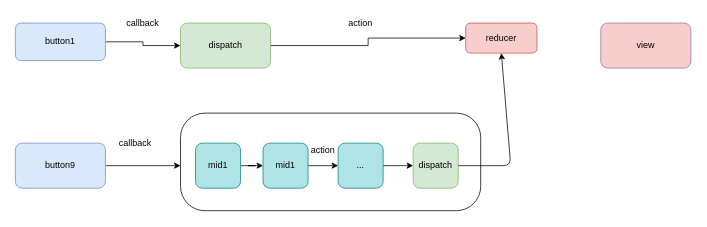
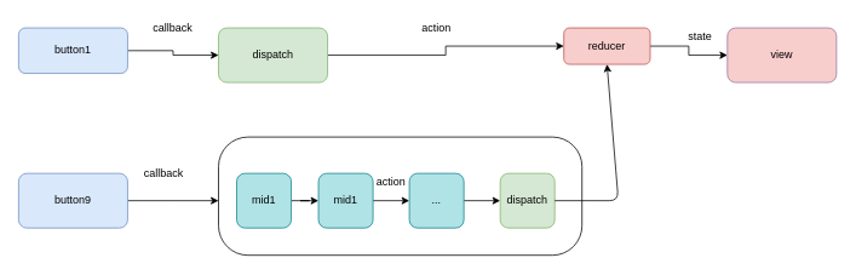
  <mxCell id="0" />
  <mxCell id="1" parent="0" />
  <mxCell id="2" style="edgeStyle=orthogonalEdgeStyle;rounded=0;orthogonalLoop=1;jettySize=auto;html=1;entryX=0;entryY=0.5;entryDx=0;entryDy=0;" parent="1" source="3" target="5" edge="1"><mxGeometry relative="1" as="geometry" /></mxCell>
  <mxCell id="3" value="button1" style="rounded=1;whiteSpace=wrap;html=1;fillColor=#dae8fc;strokeColor=#6c8ebf;" parent="1" vertex="1"><mxGeometry x="20" y="30" width="120" height="50" as="geometry" /></mxCell>
  <mxCell id="4" style="edgeStyle=orthogonalEdgeStyle;rounded=0;orthogonalLoop=1;jettySize=auto;html=1;entryX=0;entryY=0.5;entryDx=0;entryDy=0;" parent="1" source="5" target="7" edge="1"><mxGeometry relative="1" as="geometry" /></mxCell>
  <mxCell id="5" value="dispatch" style="rounded=1;whiteSpace=wrap;html=1;fillColor=#d5e8d4;strokeColor=#82b366;" parent="1" vertex="1"><mxGeometry x="240" y="30" width="120" height="60" as="geometry" /></mxCell>
+ <mxCell id="6" style="edgeStyle=orthogonalEdgeStyle;rounded=0;orthogonalLoop=1;jettySize=auto;html=1;entryX=0;entryY=0.5;entryDx=0;entryDy=0;" parent="1" source="7" target="8" edge="1"><mxGeometry relative="1" as="geometry" /></mxCell>
  <mxCell id="7" value="reducer" style="rounded=1;whiteSpace=wrap;html=1;fillColor=#f8cecc;strokeColor=#b85450;" parent="1" vertex="1"><mxGeometry x="620" y="30" width="95" height="40" as="geometry" /></mxCell>
  <mxCell id="8" value="view" style="rounded=1;whiteSpace=wrap;html=1;fillColor=#f8cecc;strokeColor=#9673a6;" parent="1" vertex="1"><mxGeometry x="800" y="30" width="120" height="60" as="geometry" /></mxCell>
  <mxCell id="9" value="callback" style="text;html=1;strokeColor=none;fillColor=none;align=center;verticalAlign=middle;whiteSpace=wrap;rounded=0;" parent="1" vertex="1"><mxGeometry x="170" y="20" width="40" height="20" as="geometry" /></mxCell>
  <mxCell id="10" value="action" style="text;html=1;strokeColor=none;fillColor=none;align=center;verticalAlign=middle;whiteSpace=wrap;rounded=0;" parent="1" vertex="1"><mxGeometry x="460" y="20" width="40" height="20" as="geometry" /></mxCell>
+ <mxCell id="11" value="state" style="text;html=1;strokeColor=none;fillColor=none;align=center;verticalAlign=middle;whiteSpace=wrap;rounded=0;" parent="1" vertex="1"><mxGeometry x="750" y="30" width="40" height="20" as="geometry" /></mxCell>
  <mxCell id="12" style="edgeStyle=orthogonalEdgeStyle;rounded=0;orthogonalLoop=1;jettySize=auto;html=1;entryX=0;entryY=0.5;entryDx=0;entryDy=0;" parent="1" source="13" edge="1"><mxGeometry relative="1" as="geometry"><mxPoint x="240" y="220" as="targetPoint" /></mxGeometry></mxCell>
  <mxCell id="13" value="button9" style="rounded=1;whiteSpace=wrap;html=1;fillColor=#dae8fc;strokeColor=#6c8ebf;" parent="1" vertex="1"><mxGeometry x="20" y="190" width="120" height="60" as="geometry" /></mxCell>
  <mxCell id="14" value="callback" style="text;html=1;strokeColor=none;fillColor=none;align=center;verticalAlign=middle;whiteSpace=wrap;rounded=0;" parent="1" vertex="1"><mxGeometry x="160" y="180" width="40" height="20" as="geometry" /></mxCell>
  <mxCell id="15" value="" style="rounded=1;whiteSpace=wrap;html=1;arcSize=25;" parent="1" vertex="1"><mxGeometry x="240" y="150" width="400" height="130" as="geometry" /></mxCell>
  <mxCell id="16" value="" style="edgeStyle=orthogonalEdgeStyle;rounded=0;orthogonalLoop=1;jettySize=auto;html=1;" edge="1" parent="1" source="17" target="19"><mxGeometry relative="1" as="geometry" /></mxCell>
  <mxCell id="17" value="mid1" style="rounded=1;whiteSpace=wrap;html=1;fillColor=#b0e3e6;strokeColor=#0e8088;" vertex="1" parent="1"><mxGeometry x="260" y="190" width="60" height="60" as="geometry" /></mxCell>
  <mxCell id="18" style="edgeStyle=orthogonalEdgeStyle;rounded=0;orthogonalLoop=1;jettySize=auto;html=1;entryX=0;entryY=0.5;entryDx=0;entryDy=0;" edge="1" parent="1" source="19" target="21"><mxGeometry relative="1" as="geometry" /></mxCell>
  <mxCell id="19" value="mid1" style="rounded=1;whiteSpace=wrap;html=1;fillColor=#b0e3e6;strokeColor=#0e8088;" vertex="1" parent="1"><mxGeometry x="350" y="190" width="60" height="60" as="geometry" /></mxCell>
  <mxCell id="20" style="edgeStyle=orthogonalEdgeStyle;rounded=0;orthogonalLoop=1;jettySize=auto;html=1;entryX=0;entryY=0.5;entryDx=0;entryDy=0;" edge="1" parent="1" source="21" target="23"><mxGeometry relative="1" as="geometry" /></mxCell>
  <mxCell id="21" value="..." style="rounded=1;whiteSpace=wrap;html=1;fillColor=#b0e3e6;strokeColor=#0e8088;" vertex="1" parent="1"><mxGeometry x="450" y="190" width="60" height="60" as="geometry" /></mxCell>
  <mxCell id="22" value="action" style="text;html=1;strokeColor=none;fillColor=none;align=center;verticalAlign=middle;whiteSpace=wrap;rounded=0;" vertex="1" parent="1"><mxGeometry x="410" y="190" width="40" height="20" as="geometry" /></mxCell>
  <mxCell id="23" value="dispatch" style="rounded=1;whiteSpace=wrap;html=1;fillColor=#d5e8d4;strokeColor=#82b366;" vertex="1" parent="1"><mxGeometry x="550" y="190" width="60" height="60" as="geometry" /></mxCell>
  <mxCell id="24" value="" style="endArrow=classic;html=1;entryX=0.5;entryY=1;entryDx=0;entryDy=0;exitX=1;exitY=0.5;exitDx=0;exitDy=0;" edge="1" parent="1" source="23" target="7"><mxGeometry width="50" height="50" relative="1" as="geometry"><mxPoint x="710" y="220" as="sourcePoint" /><mxPoint x="730" y="150" as="targetPoint" /><Array as="points"><mxPoint x="680" y="220" /></Array></mxGeometry></mxCell>
